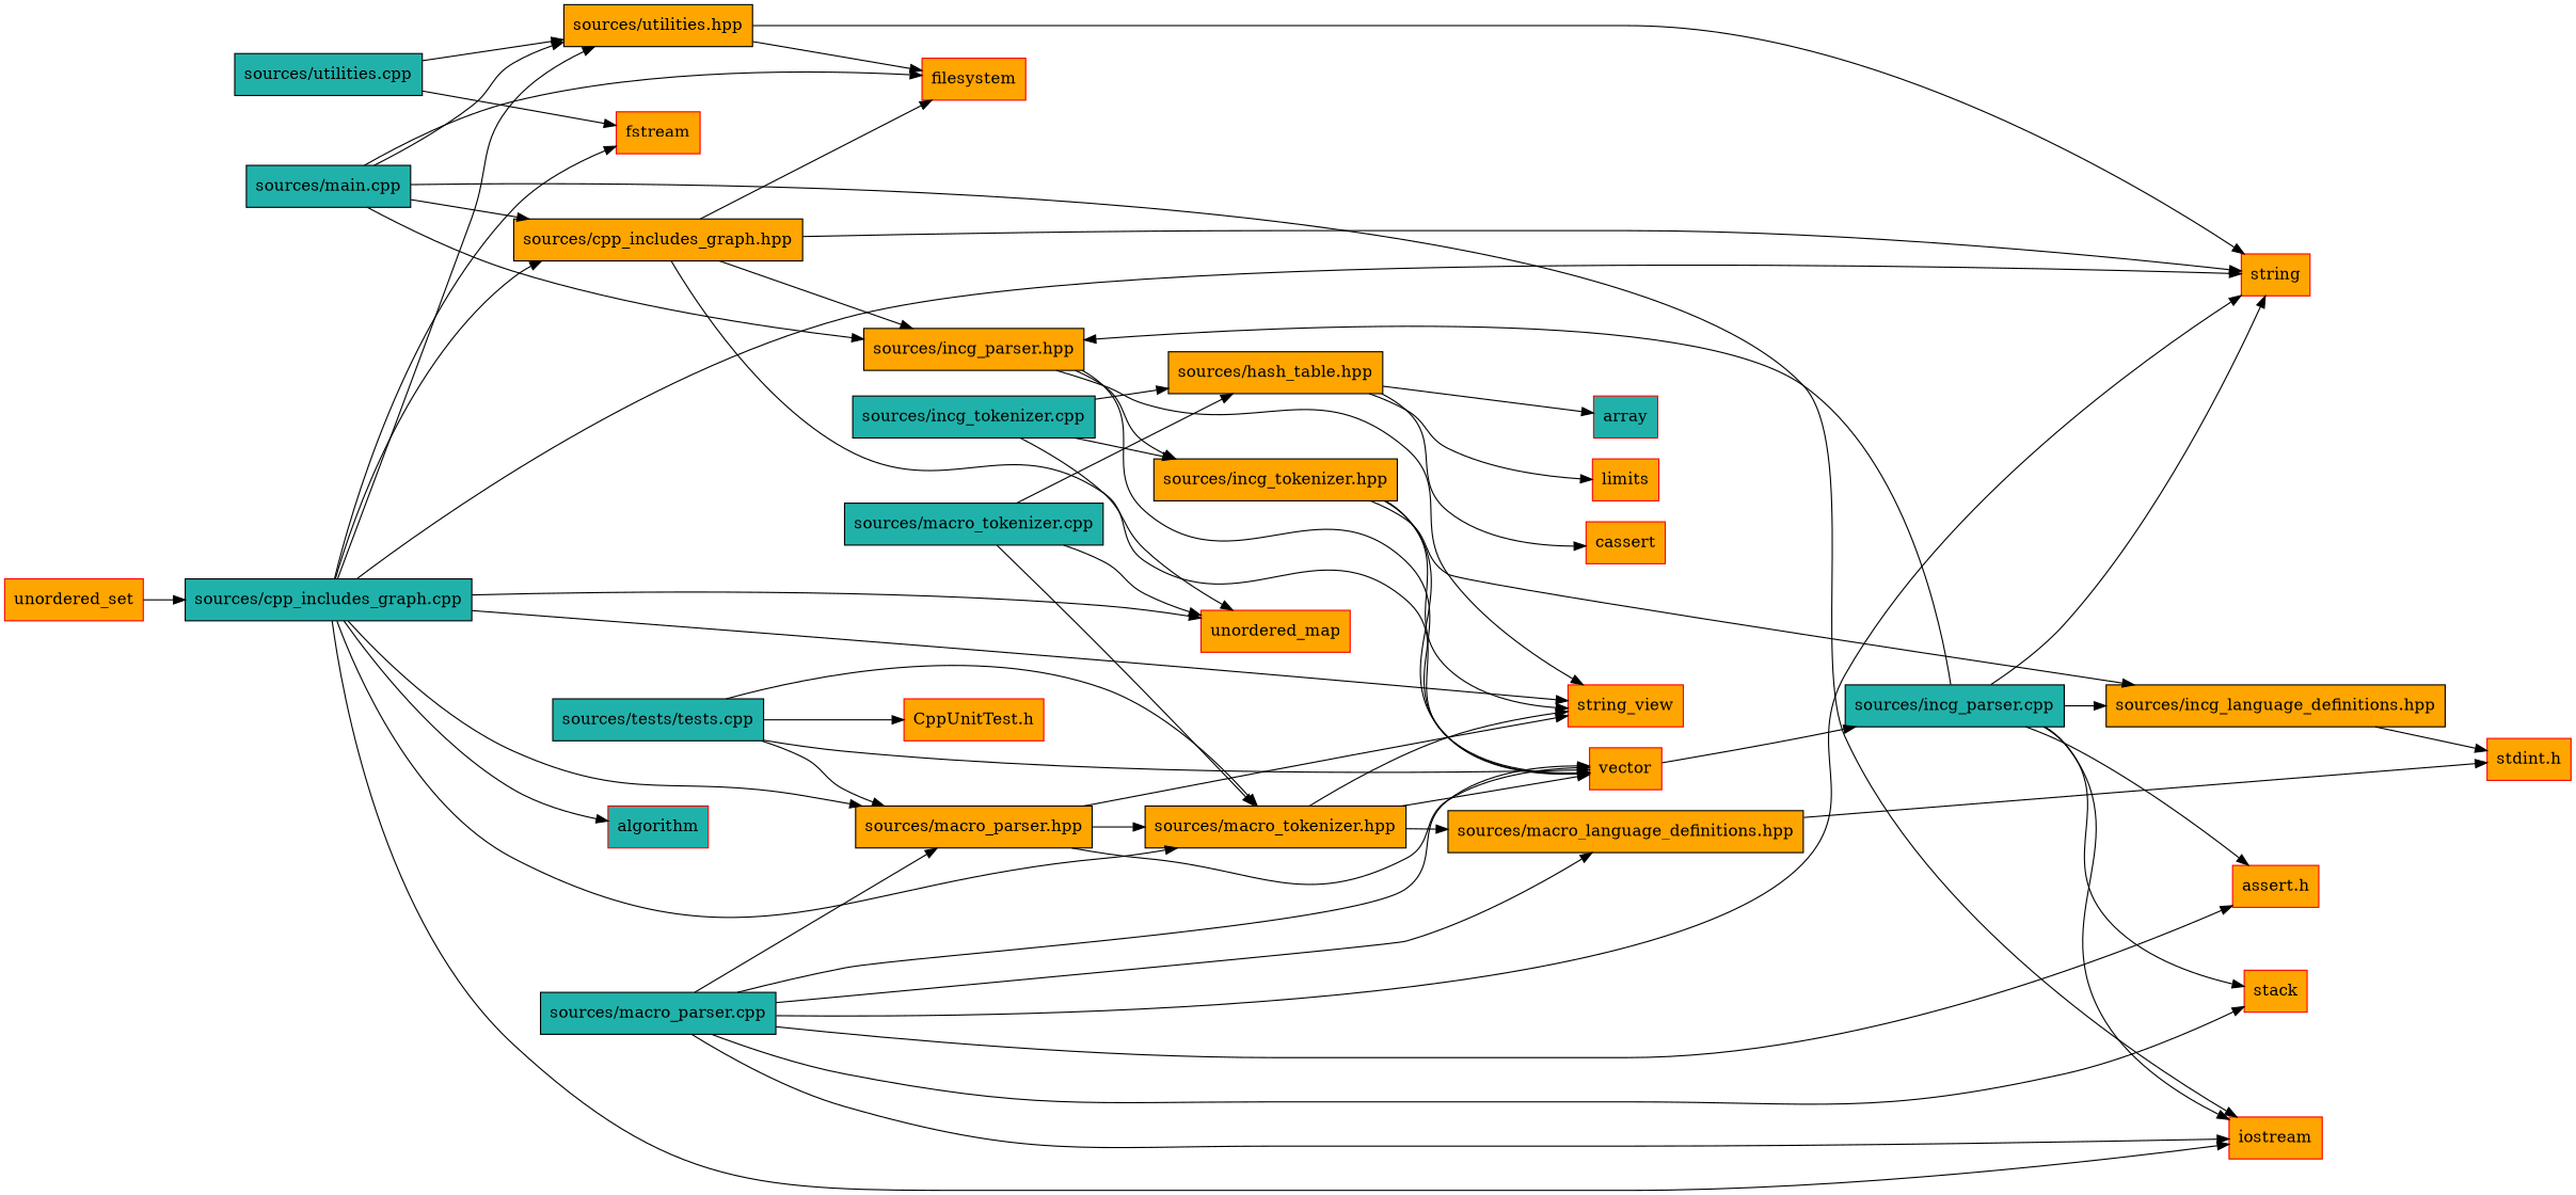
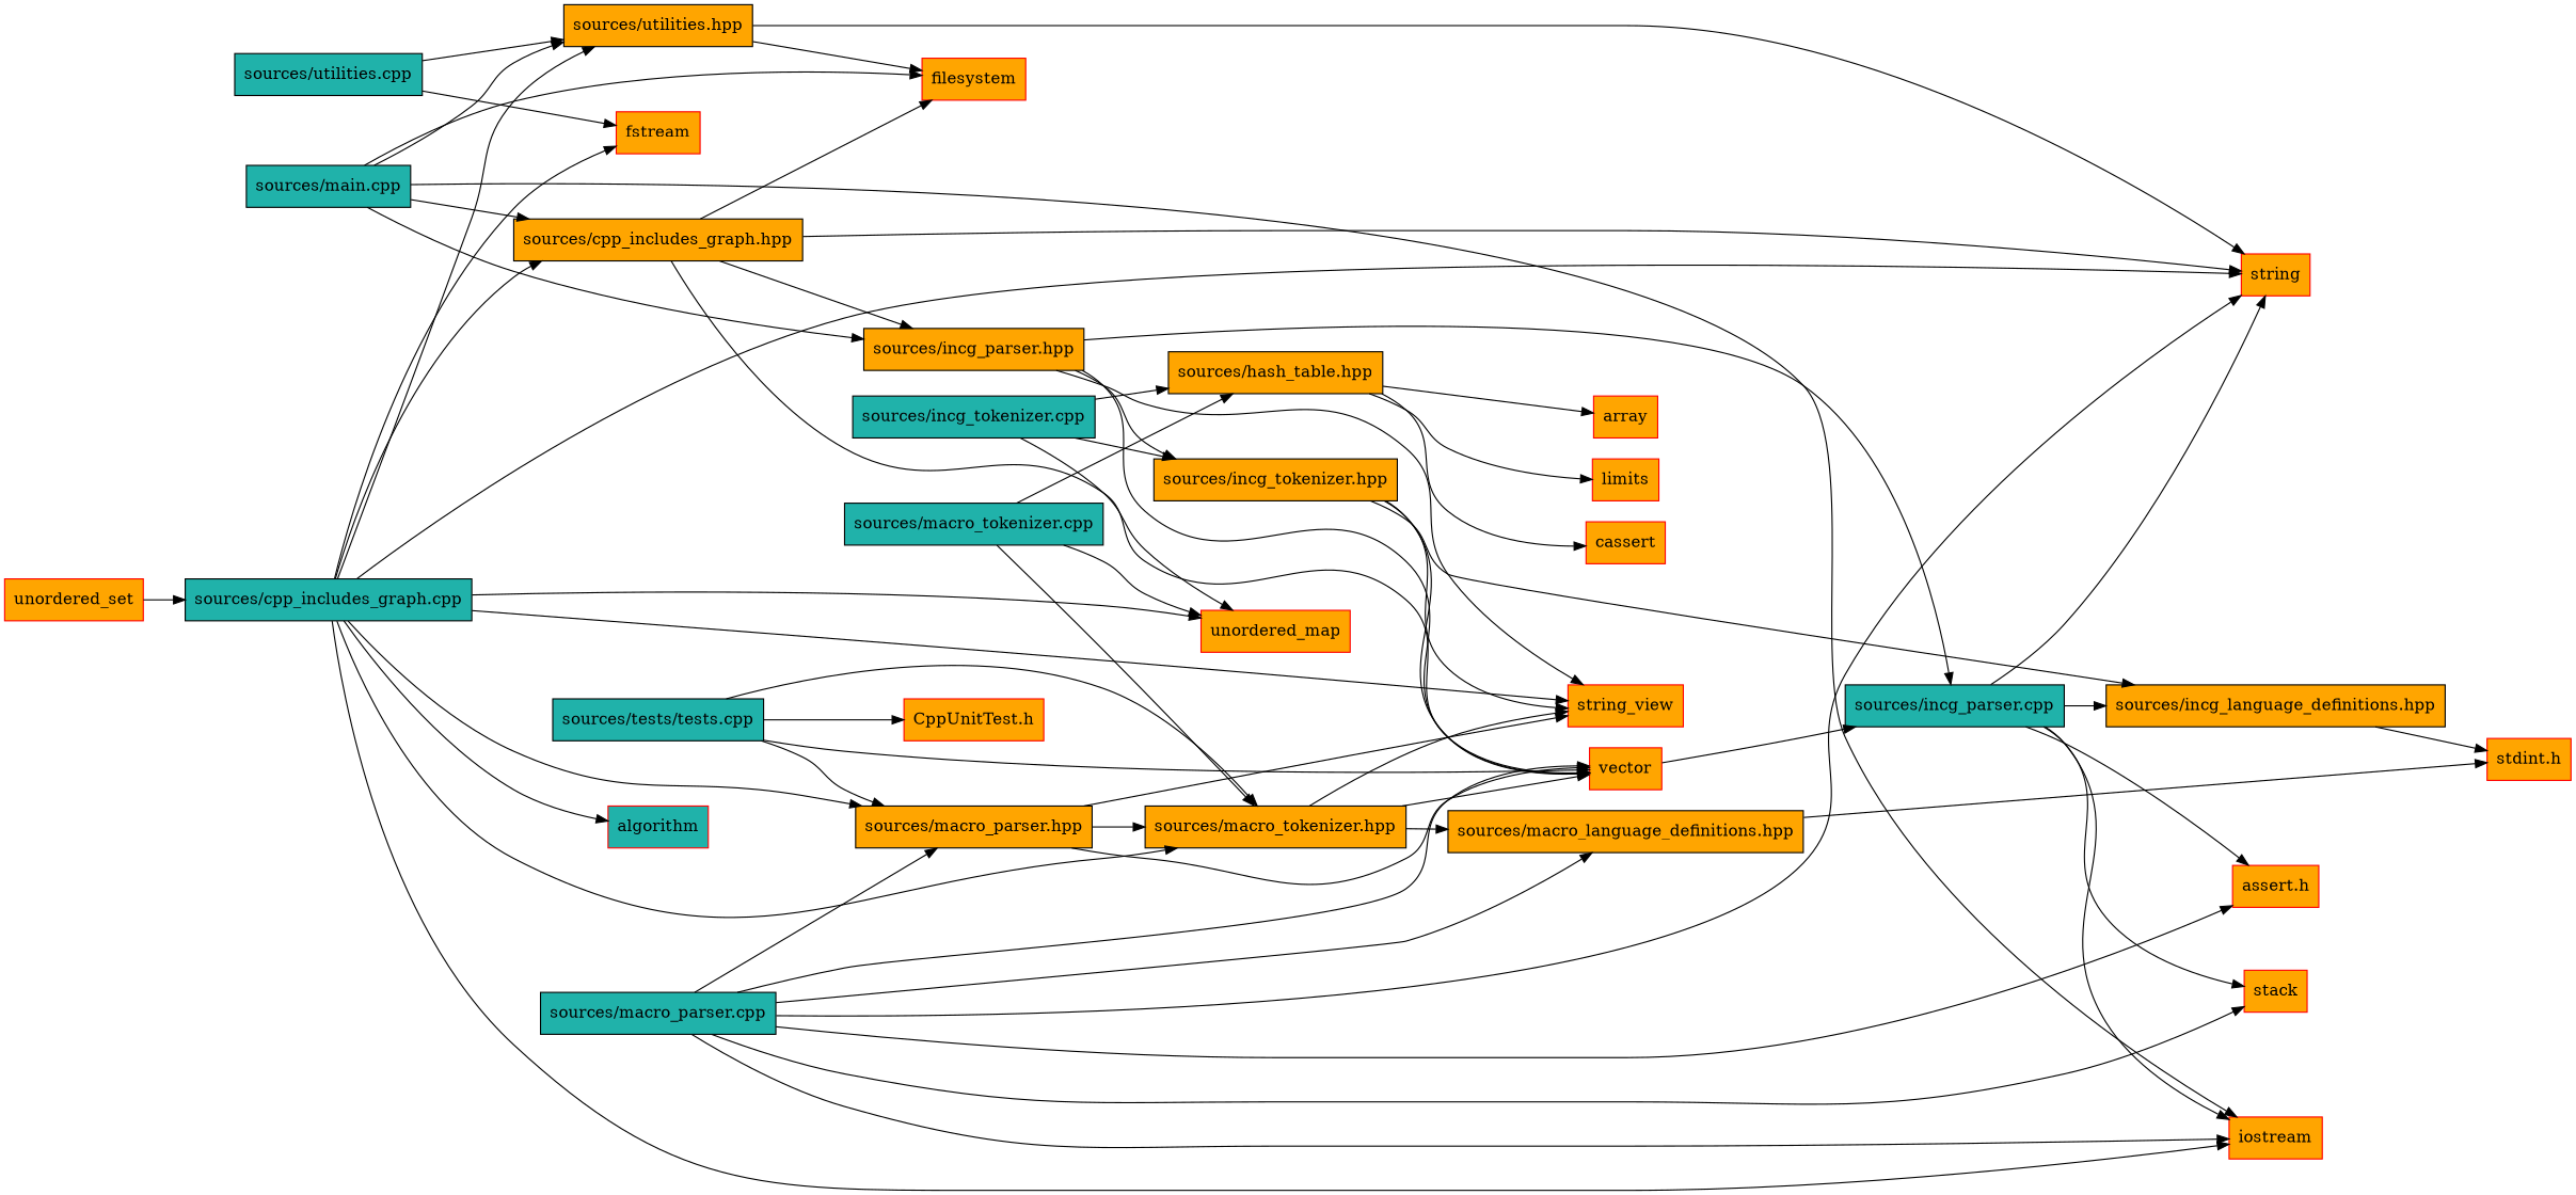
  digraph {
    rankdir=LR
    node [color=black fillcolor=orange shape=box style=filled]
    n1 [fillcolor=lightseagreen label="sources/cpp_includes_graph.cpp"]
    n2 [label="sources/cpp_includes_graph.hpp"]
    n3 [color=red label=string_view]
    n4 [color=red label=string]
    n5 [label="sources/macro_tokenizer.hpp"]
    n6 [label="sources/macro_parser.hpp"]
    n7 [label="sources/utilities.hpp"]
    n8 [color=red fillcolor=lightseagreen label=algorithm]
    n9 [color=red label=fstream]
    n10 [color=red label=iostream]
    n11 [color=red label=unordered_map]
    n12 [label="sources/incg_parser.hpp"]
    n13 [color=red label=vector]
    n14 [color=red label=filesystem]
    n15 [label="sources/macro_language_definitions.hpp"]
    n16 [color=red label=unordered_set]
    n17 [label="sources/incg_tokenizer.hpp"]
    n18 [fillcolor=lightseagreen label="sources/incg_parser.cpp"]
    n19 [label="sources/incg_language_definitions.hpp"]
    n20 [color=red label="stdint.h"]
    n21 [color=red label=stack]
    n22 [color=red label="assert.h"]
    n23 [fillcolor=lightseagreen label="sources/incg_tokenizer.cpp"]
    n24 [label="sources/hash_table.hpp"]
-   n25 [color=red fillcolor=lightseagreen label=array]
+   n25 [color=red label=array]
    n26 [color=red label=limits]
    n27 [color=red label=cassert]
    n28 [fillcolor=lightseagreen label="sources/macro_parser.cpp"]
    n29 [fillcolor=lightseagreen label="sources/macro_tokenizer.cpp"]
    n30 [fillcolor=lightseagreen label="sources/main.cpp"]
    n31 [fillcolor=lightseagreen label="sources/tests/tests.cpp"]
    n32 [color=red label="CppUnitTest.h"]
    n33 [fillcolor=lightseagreen label="sources/utilities.cpp"]
    n1 -> n2
    n1 -> n3
    n1 -> n4
    n1 -> n5
    n1 -> n6
    n1 -> n7
    n1 -> n8
    n1 -> n9
    n1 -> n10
    n1 -> n11
    n2 -> n4
    n2 -> n12
    n2 -> n13
    n2 -> n14
    n5 -> n3
    n5 -> n13
    n5 -> n15
    n6 -> n3
    n6 -> n5
    n6 -> n13
    n7 -> n4
    n7 -> n14
    n12 -> n3
    n12 -> n13
    n12 -> n17
    n13 -> n18
    n15 -> n20
    n16 -> n1
    n17 -> n3
    n17 -> n13
    n17 -> n19
    n18 -> n4
    n18 -> n10
-   n18 -> n12
+   n12 -> n18
    n18 -> n19
    n18 -> n21
    n18 -> n22
    n19 -> n20
    n23 -> n11
    n23 -> n17
    n23 -> n24
    n24 -> n25
    n24 -> n26
    n24 -> n27
    n28 -> n4
    n28 -> n6
    n28 -> n10
    n28 -> n13
    n28 -> n15
    n28 -> n21
    n28 -> n22
    n29 -> n5
    n29 -> n11
    n29 -> n24
    n30 -> n2
    n30 -> n7
    n30 -> n10
    n30 -> n12
    n30 -> n14
    n31 -> n5
    n31 -> n6
    n31 -> n13
    n31 -> n32
    n33 -> n7
    n33 -> n9
  }
